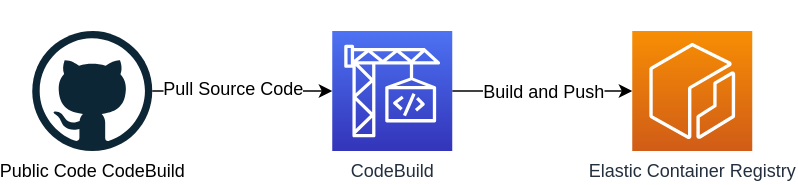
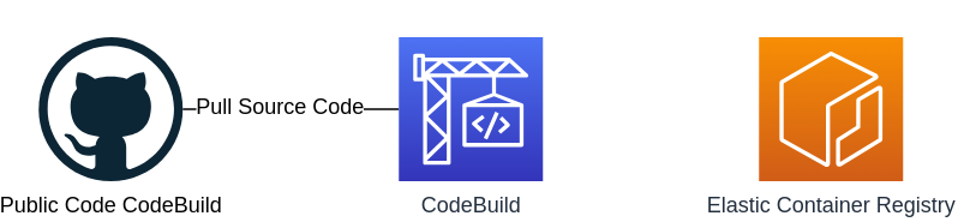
  <mxCell id="0" />
  <mxCell id="1" parent="0" />
- <mxCell id="2" style="edgeStyle=orthogonalEdgeStyle;rounded=0;orthogonalLoop=1;jettySize=auto;html=1;" edge="1" parent="1" source="4" target="7"><mxGeometry relative="1" as="geometry" /></mxCell>
+ <mxCell id="2" style="edgeStyle=orthogonalEdgeStyle;rounded=0;orthogonalLoop=1;jettySize=auto;html=1;endArrow=none;" edge="1" parent="1" source="4" target="7"><mxGeometry relative="1" as="geometry" /></mxCell>
  <mxCell id="3" value="Pull Source Code" style="text;html=1;align=center;verticalAlign=middle;resizable=0;points=[];labelBackgroundColor=#ffffff;" vertex="1" connectable="0" parent="2"><mxGeometry x="-0.117" y="2" relative="1" as="geometry"><mxPoint as="offset" /></mxGeometry></mxCell>
  <mxCell id="4" value="Public Code CodeBuild" style="dashed=0;outlineConnect=0;html=1;align=center;labelPosition=center;verticalLabelPosition=bottom;verticalAlign=top;shape=mxgraph.weblogos.github" vertex="1" parent="1"><mxGeometry x="20" y="20" width="80" height="80" as="geometry" /></mxCell>
- <mxCell id="5" style="edgeStyle=orthogonalEdgeStyle;rounded=0;orthogonalLoop=1;jettySize=auto;html=1;" edge="1" parent="1" source="7" target="8"><mxGeometry relative="1" as="geometry" /></mxCell>
- <mxCell id="6" value="Build and Push" style="text;html=1;align=center;verticalAlign=middle;resizable=0;points=[];labelBackgroundColor=#ffffff;" vertex="1" connectable="0" parent="5"><mxGeometry x="0.117" y="-3" relative="1" as="geometry"><mxPoint x="-7" y="-3" as="offset" /></mxGeometry></mxCell>
  <mxCell id="7" value="CodeBuild" style="outlineConnect=0;fontColor=#232F3E;gradientColor=#4D72F3;gradientDirection=north;fillColor=#3334B9;strokeColor=#ffffff;dashed=0;verticalLabelPosition=bottom;verticalAlign=top;align=center;html=1;fontSize=12;fontStyle=0;aspect=fixed;shape=mxgraph.aws4.resourceIcon;resIcon=mxgraph.aws4.codebuild;" vertex="1" parent="1"><mxGeometry x="220" y="20" width="80" height="80" as="geometry" /></mxCell>
  <mxCell id="8" value="Elastic Container Registry" style="outlineConnect=0;fontColor=#232F3E;gradientColor=#F78E04;gradientDirection=north;fillColor=#D05C17;strokeColor=#ffffff;dashed=0;verticalLabelPosition=bottom;verticalAlign=top;align=center;html=1;fontSize=12;fontStyle=0;aspect=fixed;shape=mxgraph.aws4.resourceIcon;resIcon=mxgraph.aws4.ecr;" vertex="1" parent="1"><mxGeometry x="420" y="20" width="80" height="80" as="geometry" /></mxCell>
